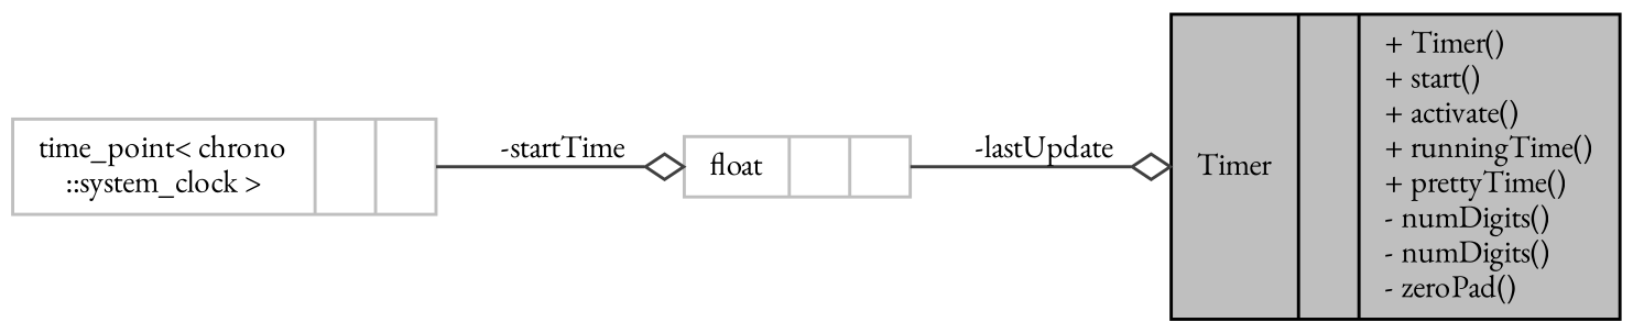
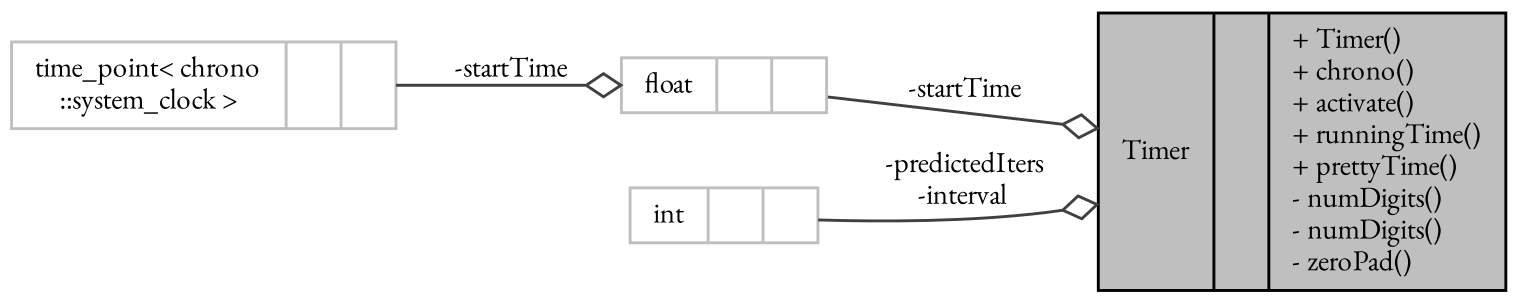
  digraph {
    fontname="EB Garamond"
    rankdir=LR
    node [color=grey75 fontname="EB Garamond" fontsize=10 shape=record]
    edge [arrowhead=odiamond color=grey25 fontname="EB Garamond" fontsize=10 labelfontname=Helvetica labelfontsize=10 style=solid]
-   n1 [color=black fillcolor=grey75 fontcolor=black height=0.2 label="{Timer\n||+ Timer()\l+ start()\l+ activate()\l+ runningTime()\l+ prettyTime()\l- numDigits()\l- numDigits()\l- zeroPad()\l}" style=filled width=0.4]
+   n1 [color=black fillcolor=grey75 fontcolor=black height=0.2 label="{Timer\n||+ Timer()\l+ chrono()\l+ activate()\l+ runningTime()\l+ prettyTime()\l- numDigits()\l- numDigits()\l- zeroPad()\l}" style=filled width=0.4]
    n2 [height=0.2 label="{float\n||}" width=0.4]
    n3 [height=0.2 label="{time_point\< chrono\l::system_clock \>\n||}" width=0.4]
-   n2 -> n1 [label=" -lastUpdate"]
+   n4 [height=0.2 label="{int\n||}" width=0.4]
+   n2 -> n1 [label=" -startTime"]
    n3 -> n2 [label=" -startTime"]
+   n4 -> n1 [label=" -predictedIters\n-interval"]
  }
